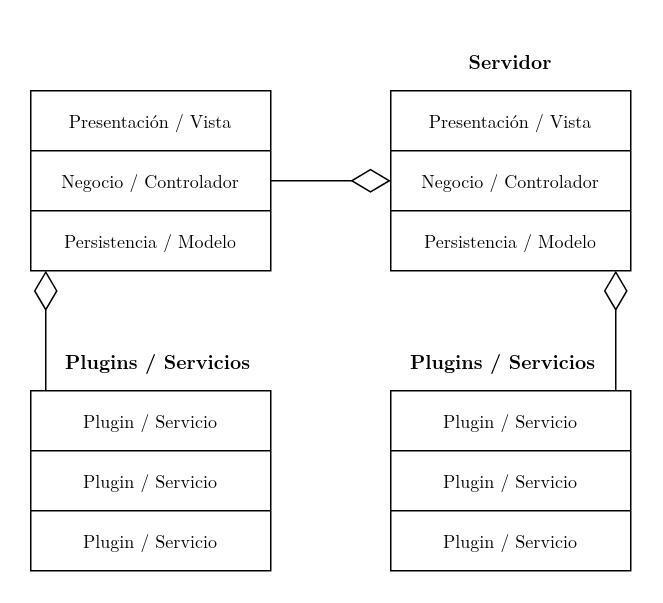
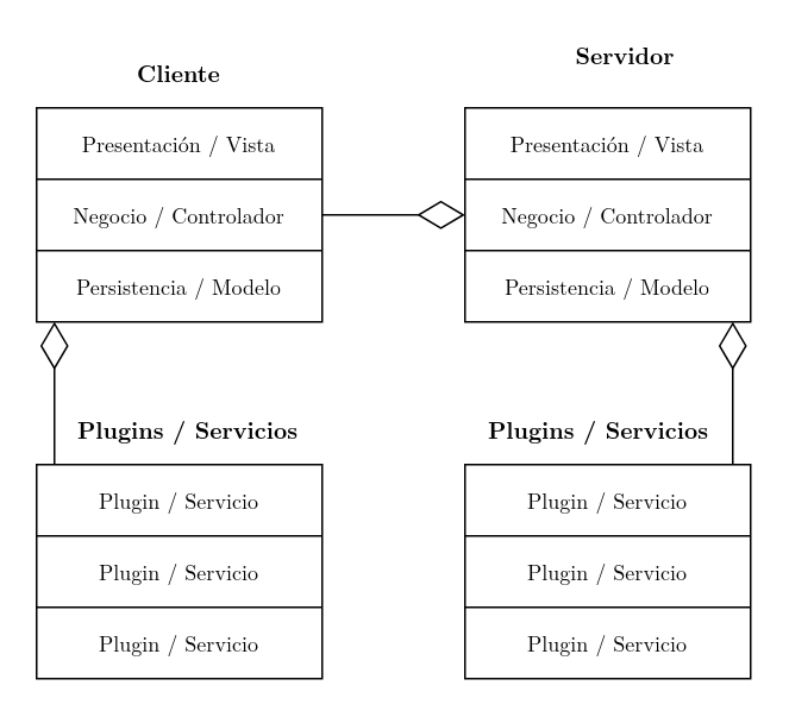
  <mxCell id="0" />
  <mxCell id="1" parent="0" />
  <mxCell id="2" value="" style="shape=table;html=1;whiteSpace=wrap;startSize=0;container=1;collapsible=0;childLayout=tableLayout;fontFamily=Latin Modern Roman;" parent="1" vertex="1"><mxGeometry x="20" y="60" width="160" height="120" as="geometry" /></mxCell>
  <mxCell id="3" value="" style="shape=partialRectangle;html=1;whiteSpace=wrap;collapsible=0;dropTarget=0;pointerEvents=0;fillColor=none;top=0;left=0;bottom=0;right=0;points=[[0,0.5],[1,0.5]];portConstraint=eastwest;fontFamily=Latin Modern Roman;" parent="2" vertex="1"><mxGeometry width="160" height="40" as="geometry" /></mxCell>
  <mxCell id="4" value="Presentación / Vista" style="shape=partialRectangle;html=1;whiteSpace=wrap;connectable=0;fillColor=none;top=0;left=0;bottom=0;right=0;overflow=hidden;pointerEvents=1;fontFamily=Latin Modern Roman;" parent="3" vertex="1"><mxGeometry width="160" height="40" as="geometry"><mxRectangle width="160" height="40" as="alternateBounds" /></mxGeometry></mxCell>
  <mxCell id="5" value="" style="shape=partialRectangle;html=1;whiteSpace=wrap;collapsible=0;dropTarget=0;pointerEvents=0;fillColor=none;top=0;left=0;bottom=0;right=0;points=[[0,0.5],[1,0.5]];portConstraint=eastwest;fontFamily=Latin Modern Roman;" parent="2" vertex="1"><mxGeometry y="40" width="160" height="40" as="geometry" /></mxCell>
  <mxCell id="6" value="Negocio / Controlador" style="shape=partialRectangle;html=1;whiteSpace=wrap;connectable=0;fillColor=none;top=0;left=0;bottom=0;right=0;overflow=hidden;pointerEvents=1;fontFamily=Latin Modern Roman;" parent="5" vertex="1"><mxGeometry width="160" height="40" as="geometry"><mxRectangle width="160" height="40" as="alternateBounds" /></mxGeometry></mxCell>
  <mxCell id="7" value="" style="shape=partialRectangle;html=1;whiteSpace=wrap;collapsible=0;dropTarget=0;pointerEvents=0;fillColor=none;top=0;left=0;bottom=0;right=0;points=[[0,0.5],[1,0.5]];portConstraint=eastwest;fontFamily=Latin Modern Roman;" parent="2" vertex="1"><mxGeometry y="80" width="160" height="40" as="geometry" /></mxCell>
  <mxCell id="8" value="Persistencia / Modelo" style="shape=partialRectangle;html=1;whiteSpace=wrap;connectable=0;fillColor=none;top=0;left=0;bottom=0;right=0;overflow=hidden;pointerEvents=1;fontFamily=Latin Modern Roman;" parent="7" vertex="1"><mxGeometry width="160" height="40" as="geometry"><mxRectangle width="160" height="40" as="alternateBounds" /></mxGeometry></mxCell>
+ <mxCell id="9" value="Cliente" style="text;html=1;strokeColor=none;fillColor=none;align=center;verticalAlign=middle;whiteSpace=wrap;rounded=0;fontStyle=1;fontFamily=Latin Modern Roman;fontSize=13;" parent="1" vertex="1"><mxGeometry x="20" y="20" width="160" height="40" as="geometry" /></mxCell>
  <mxCell id="10" value="" style="shape=table;html=1;whiteSpace=wrap;startSize=0;container=1;collapsible=0;childLayout=tableLayout;fontFamily=Latin Modern Roman;" parent="1" vertex="1"><mxGeometry x="260" y="60" width="160" height="120" as="geometry" /></mxCell>
  <mxCell id="11" value="" style="shape=partialRectangle;html=1;whiteSpace=wrap;collapsible=0;dropTarget=0;pointerEvents=0;fillColor=none;top=0;left=0;bottom=0;right=0;points=[[0,0.5],[1,0.5]];portConstraint=eastwest;fontFamily=Latin Modern Roman;" parent="10" vertex="1"><mxGeometry width="160" height="40" as="geometry" /></mxCell>
  <mxCell id="12" value="Presentación / Vista" style="shape=partialRectangle;html=1;whiteSpace=wrap;connectable=0;fillColor=none;top=0;left=0;bottom=0;right=0;overflow=hidden;pointerEvents=1;fontFamily=Latin Modern Roman;" parent="11" vertex="1"><mxGeometry width="160" height="40" as="geometry"><mxRectangle width="160" height="40" as="alternateBounds" /></mxGeometry></mxCell>
  <mxCell id="13" value="" style="shape=partialRectangle;html=1;whiteSpace=wrap;collapsible=0;dropTarget=0;pointerEvents=0;fillColor=none;top=0;left=0;bottom=0;right=0;points=[[0,0.5],[1,0.5]];portConstraint=eastwest;fontFamily=Latin Modern Roman;" parent="10" vertex="1"><mxGeometry y="40" width="160" height="40" as="geometry" /></mxCell>
  <mxCell id="14" value="Negocio / Controlador" style="shape=partialRectangle;html=1;whiteSpace=wrap;connectable=0;fillColor=none;top=0;left=0;bottom=0;right=0;overflow=hidden;pointerEvents=1;fontFamily=Latin Modern Roman;" parent="13" vertex="1"><mxGeometry width="160" height="40" as="geometry"><mxRectangle width="160" height="40" as="alternateBounds" /></mxGeometry></mxCell>
  <mxCell id="15" value="" style="shape=partialRectangle;html=1;whiteSpace=wrap;collapsible=0;dropTarget=0;pointerEvents=0;fillColor=none;top=0;left=0;bottom=0;right=0;points=[[0,0.5],[1,0.5]];portConstraint=eastwest;fontFamily=Latin Modern Roman;" parent="10" vertex="1"><mxGeometry y="80" width="160" height="40" as="geometry" /></mxCell>
  <mxCell id="16" value="Persistencia / Modelo" style="shape=partialRectangle;html=1;whiteSpace=wrap;connectable=0;fillColor=none;top=0;left=0;bottom=0;right=0;overflow=hidden;pointerEvents=1;fontFamily=Latin Modern Roman;" parent="15" vertex="1"><mxGeometry width="160" height="40" as="geometry"><mxRectangle width="160" height="40" as="alternateBounds" /></mxGeometry></mxCell>
- <mxCell id="17" value="Servidor" style="text;html=1;strokeColor=none;fillColor=none;align=center;verticalAlign=middle;whiteSpace=wrap;rounded=0;fontStyle=1;fontFamily=Latin Modern Roman;fontSize=13;" parent="1" vertex="1"><mxGeometry x="260" y="20" width="160" height="40" as="geometry" /></mxCell>
+ <mxCell id="17" value="Servidor" style="text;html=1;strokeColor=none;fillColor=none;align=center;verticalAlign=middle;whiteSpace=wrap;rounded=0;fontStyle=1;fontFamily=Latin Modern Roman;fontSize=13;" parent="1" vertex="1"><mxGeometry x="270" y="10" width="160" height="40" as="geometry" /></mxCell>
  <mxCell id="18" value="" style="shape=table;html=1;whiteSpace=wrap;startSize=0;container=1;collapsible=0;childLayout=tableLayout;fontFamily=Latin Modern Roman;" parent="1" vertex="1"><mxGeometry x="260" y="260" width="160" height="120" as="geometry" /></mxCell>
  <mxCell id="19" value="" style="shape=partialRectangle;html=1;whiteSpace=wrap;collapsible=0;dropTarget=0;pointerEvents=0;fillColor=none;top=0;left=0;bottom=0;right=0;points=[[0,0.5],[1,0.5]];portConstraint=eastwest;fontFamily=Latin Modern Roman;" parent="18" vertex="1"><mxGeometry width="160" height="40" as="geometry" /></mxCell>
  <mxCell id="20" value="Plugin / Servicio" style="shape=partialRectangle;html=1;whiteSpace=wrap;connectable=0;fillColor=none;top=0;left=0;bottom=0;right=0;overflow=hidden;pointerEvents=1;fontFamily=Latin Modern Roman;" parent="19" vertex="1"><mxGeometry width="160" height="40" as="geometry"><mxRectangle width="160" height="40" as="alternateBounds" /></mxGeometry></mxCell>
  <mxCell id="21" value="" style="shape=partialRectangle;html=1;whiteSpace=wrap;collapsible=0;dropTarget=0;pointerEvents=0;fillColor=none;top=0;left=0;bottom=0;right=0;points=[[0,0.5],[1,0.5]];portConstraint=eastwest;fontFamily=Latin Modern Roman;" parent="18" vertex="1"><mxGeometry y="40" width="160" height="40" as="geometry" /></mxCell>
  <mxCell id="22" value="Plugin / Servicio" style="shape=partialRectangle;html=1;whiteSpace=wrap;connectable=0;fillColor=none;top=0;left=0;bottom=0;right=0;overflow=hidden;pointerEvents=1;fontFamily=Latin Modern Roman;" parent="21" vertex="1"><mxGeometry width="160" height="40" as="geometry"><mxRectangle width="160" height="40" as="alternateBounds" /></mxGeometry></mxCell>
  <mxCell id="23" value="" style="shape=partialRectangle;html=1;whiteSpace=wrap;collapsible=0;dropTarget=0;pointerEvents=0;fillColor=none;top=0;left=0;bottom=0;right=0;points=[[0,0.5],[1,0.5]];portConstraint=eastwest;fontFamily=Latin Modern Roman;" parent="18" vertex="1"><mxGeometry y="80" width="160" height="40" as="geometry" /></mxCell>
  <mxCell id="24" value="Plugin / Servicio" style="shape=partialRectangle;html=1;whiteSpace=wrap;connectable=0;fillColor=none;top=0;left=0;bottom=0;right=0;overflow=hidden;pointerEvents=1;fontFamily=Latin Modern Roman;" parent="23" vertex="1"><mxGeometry width="160" height="40" as="geometry"><mxRectangle width="160" height="40" as="alternateBounds" /></mxGeometry></mxCell>
  <mxCell id="25" value="Plugins / Servicios" style="text;html=1;strokeColor=none;fillColor=none;align=center;verticalAlign=middle;whiteSpace=wrap;rounded=0;fontStyle=1;fontFamily=Latin Modern Roman;fontSize=13;" parent="1" vertex="1"><mxGeometry x="260" y="220" width="150" height="40" as="geometry" /></mxCell>
  <mxCell id="26" value="" style="endArrow=diamondThin;endFill=0;endSize=24;html=1;rounded=0;entryX=0;entryY=0.5;entryDx=0;entryDy=0;exitX=1;exitY=0.5;exitDx=0;exitDy=0;startArrow=none;fontFamily=Latin Modern Roman;" parent="1" source="5" target="13" edge="1"><mxGeometry width="160" relative="1" as="geometry"><mxPoint x="268" y="120" as="sourcePoint" /><mxPoint x="380" y="179" as="targetPoint" /></mxGeometry></mxCell>
  <mxCell id="27" value="" style="shape=table;html=1;whiteSpace=wrap;startSize=0;container=1;collapsible=0;childLayout=tableLayout;fontFamily=Latin Modern Roman;" parent="1" vertex="1"><mxGeometry x="20" y="260" width="160" height="120" as="geometry" /></mxCell>
  <mxCell id="28" value="" style="shape=partialRectangle;html=1;whiteSpace=wrap;collapsible=0;dropTarget=0;pointerEvents=0;fillColor=none;top=0;left=0;bottom=0;right=0;points=[[0,0.5],[1,0.5]];portConstraint=eastwest;fontFamily=Latin Modern Roman;" parent="27" vertex="1"><mxGeometry width="160" height="40" as="geometry" /></mxCell>
  <mxCell id="29" value="Plugin / Servicio" style="shape=partialRectangle;html=1;whiteSpace=wrap;connectable=0;fillColor=none;top=0;left=0;bottom=0;right=0;overflow=hidden;pointerEvents=1;fontFamily=Latin Modern Roman;" parent="28" vertex="1"><mxGeometry width="160" height="40" as="geometry"><mxRectangle width="160" height="40" as="alternateBounds" /></mxGeometry></mxCell>
  <mxCell id="30" value="" style="shape=partialRectangle;html=1;whiteSpace=wrap;collapsible=0;dropTarget=0;pointerEvents=0;fillColor=none;top=0;left=0;bottom=0;right=0;points=[[0,0.5],[1,0.5]];portConstraint=eastwest;fontFamily=Latin Modern Roman;" parent="27" vertex="1"><mxGeometry y="40" width="160" height="40" as="geometry" /></mxCell>
  <mxCell id="31" value="Plugin / Servicio" style="shape=partialRectangle;html=1;whiteSpace=wrap;connectable=0;fillColor=none;top=0;left=0;bottom=0;right=0;overflow=hidden;pointerEvents=1;fontFamily=Latin Modern Roman;" parent="30" vertex="1"><mxGeometry width="160" height="40" as="geometry"><mxRectangle width="160" height="40" as="alternateBounds" /></mxGeometry></mxCell>
  <mxCell id="32" value="" style="shape=partialRectangle;html=1;whiteSpace=wrap;collapsible=0;dropTarget=0;pointerEvents=0;fillColor=none;top=0;left=0;bottom=0;right=0;points=[[0,0.5],[1,0.5]];portConstraint=eastwest;fontFamily=Latin Modern Roman;" parent="27" vertex="1"><mxGeometry y="80" width="160" height="40" as="geometry" /></mxCell>
  <mxCell id="33" value="Plugin / Servicio" style="shape=partialRectangle;html=1;whiteSpace=wrap;connectable=0;fillColor=none;top=0;left=0;bottom=0;right=0;overflow=hidden;pointerEvents=1;fontFamily=Latin Modern Roman;" parent="32" vertex="1"><mxGeometry width="160" height="40" as="geometry"><mxRectangle width="160" height="40" as="alternateBounds" /></mxGeometry></mxCell>
  <mxCell id="34" value="Plugins / Servicios" style="text;html=1;strokeColor=none;fillColor=none;align=center;verticalAlign=middle;whiteSpace=wrap;rounded=0;fontStyle=1;fontFamily=Latin Modern Roman;fontSize=13;" parent="1" vertex="1"><mxGeometry x="30" y="220" width="150" height="40" as="geometry" /></mxCell>
  <mxCell id="35" value="" style="endArrow=diamondThin;endFill=0;endSize=24;html=1;rounded=0;exitX=1;exitY=1;exitDx=0;exitDy=0;startArrow=none;entryX=1;entryY=1;entryDx=0;entryDy=0;entryPerimeter=0;fontFamily=Latin Modern Roman;" parent="1" edge="1"><mxGeometry width="160" relative="1" as="geometry"><mxPoint x="30" y="260" as="sourcePoint" /><mxPoint x="30" y="180" as="targetPoint" /></mxGeometry></mxCell>
  <mxCell id="36" value="" style="endArrow=diamondThin;endFill=0;endSize=24;html=1;rounded=0;exitX=1;exitY=1;exitDx=0;exitDy=0;startArrow=none;entryX=1;entryY=1;entryDx=0;entryDy=0;entryPerimeter=0;fontFamily=Latin Modern Roman;" parent="1" edge="1"><mxGeometry width="160" relative="1" as="geometry"><mxPoint x="410" y="260" as="sourcePoint" /><mxPoint x="410" y="180" as="targetPoint" /></mxGeometry></mxCell>
